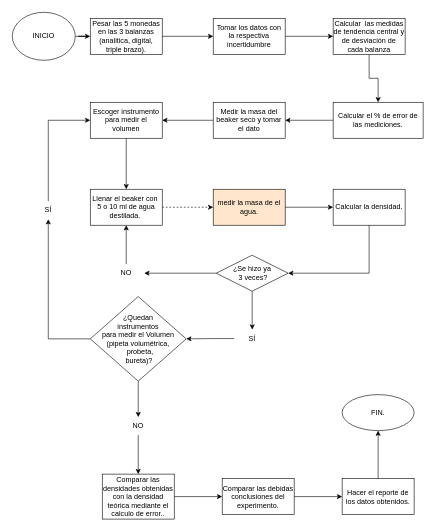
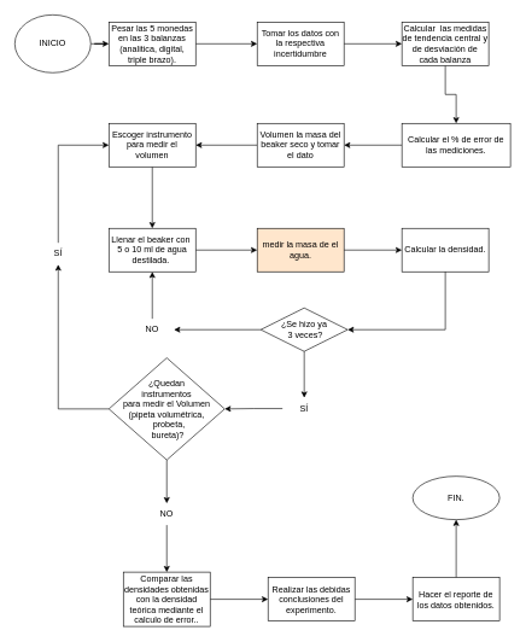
  <mxCell id="0" />
  <mxCell id="1" parent="0" />
  <mxCell id="2" value="" style="edgeStyle=orthogonalEdgeStyle;rounded=0;orthogonalLoop=1;jettySize=auto;html=1;" edge="1" parent="1" source="3" target="5"><mxGeometry relative="1" as="geometry" /></mxCell>
  <mxCell id="3" value="Pesar las 5 monedas en las 3 balanzas (analitica, digital, triple brazo)." style="rounded=0;whiteSpace=wrap;html=1;" vertex="1" parent="1"><mxGeometry x="150" y="30" width="120" height="60" as="geometry" /></mxCell>
  <mxCell id="4" value="" style="edgeStyle=orthogonalEdgeStyle;rounded=0;orthogonalLoop=1;jettySize=auto;html=1;" edge="1" parent="1" source="5" target="7"><mxGeometry relative="1" as="geometry" /></mxCell>
  <mxCell id="5" value="Tomar los datos con la respectiva incertidumbre" style="whiteSpace=wrap;html=1;rounded=0;" vertex="1" parent="1"><mxGeometry x="355" y="30" width="120" height="60" as="geometry" /></mxCell>
  <mxCell id="6" value="" style="edgeStyle=orthogonalEdgeStyle;rounded=0;orthogonalLoop=1;jettySize=auto;html=1;" edge="1" parent="1" source="7" target="9"><mxGeometry relative="1" as="geometry" /></mxCell>
  <mxCell id="7" value="Calcular&amp;nbsp; las medidas de tendencia central y de desviación de cada balanza" style="whiteSpace=wrap;html=1;rounded=0;" vertex="1" parent="1"><mxGeometry x="555" y="30" width="120" height="60" as="geometry" /></mxCell>
  <mxCell id="8" value="" style="edgeStyle=orthogonalEdgeStyle;rounded=0;orthogonalLoop=1;jettySize=auto;html=1;" edge="1" parent="1" source="9" target="11"><mxGeometry relative="1" as="geometry" /></mxCell>
  <mxCell id="9" value="Calcular el % de error de las mediciones." style="whiteSpace=wrap;html=1;rounded=0;" vertex="1" parent="1"><mxGeometry x="555" y="170" width="150" height="60" as="geometry" /></mxCell>
  <mxCell id="10" value="" style="edgeStyle=orthogonalEdgeStyle;rounded=0;orthogonalLoop=1;jettySize=auto;html=1;" edge="1" parent="1" source="11" target="18"><mxGeometry relative="1" as="geometry" /></mxCell>
- <mxCell id="11" value="Medir la masa del beaker seco y tomar el dato" style="whiteSpace=wrap;html=1;rounded=0;" vertex="1" parent="1"><mxGeometry x="355" y="170" width="120" height="60" as="geometry" /></mxCell>
- <mxCell id="12" value="" style="edgeStyle=orthogonalEdgeStyle;rounded=0;orthogonalLoop=1;jettySize=auto;html=1;exitX=1;exitY=0.5;exitDx=0;exitDy=0;dashed=1;" edge="1" parent="1" source="13" target="15"><mxGeometry relative="1" as="geometry" /></mxCell>
+ <mxCell id="11" value="Volumen la masa del beaker seco y tomar el dato" style="whiteSpace=wrap;html=1;rounded=0;" vertex="1" parent="1"><mxGeometry x="355" y="170" width="120" height="60" as="geometry" /></mxCell>
+ <mxCell id="12" value="" style="edgeStyle=orthogonalEdgeStyle;rounded=0;orthogonalLoop=1;jettySize=auto;html=1;exitX=1;exitY=0.5;exitDx=0;exitDy=0;" edge="1" parent="1" source="13" target="15"><mxGeometry relative="1" as="geometry" /></mxCell>
  <mxCell id="13" value="Llenar el beaker con&amp;nbsp; 5 o 10 ml de agua destilada.&amp;nbsp;" style="whiteSpace=wrap;html=1;rounded=0;" vertex="1" parent="1"><mxGeometry x="150" y="315" width="120" height="60" as="geometry" /></mxCell>
  <mxCell id="14" value="" style="edgeStyle=orthogonalEdgeStyle;rounded=0;orthogonalLoop=1;jettySize=auto;html=1;" edge="1" parent="1" source="15" target="16"><mxGeometry relative="1" as="geometry" /></mxCell>
  <mxCell id="15" value="medir la masa de el agua." style="whiteSpace=wrap;html=1;rounded=0;fillColor=#ffe6cc;" vertex="1" parent="1"><mxGeometry x="355" y="315" width="120" height="60" as="geometry" /></mxCell>
  <mxCell id="16" value="Calcular la densidad." style="whiteSpace=wrap;html=1;rounded=0;" vertex="1" parent="1"><mxGeometry x="555" y="315" width="120" height="60" as="geometry" /></mxCell>
  <mxCell id="17" value="" style="edgeStyle=orthogonalEdgeStyle;rounded=0;orthogonalLoop=1;jettySize=auto;html=1;" edge="1" parent="1" source="18" target="13"><mxGeometry relative="1" as="geometry" /></mxCell>
  <mxCell id="18" value="Escoger instrumento para medir el volumen" style="whiteSpace=wrap;html=1;rounded=0;" vertex="1" parent="1"><mxGeometry x="150" y="170" width="120" height="60" as="geometry" /></mxCell>
  <mxCell id="19" value="" style="edgeStyle=orthogonalEdgeStyle;rounded=0;orthogonalLoop=1;jettySize=auto;html=1;exitX=0.5;exitY=1;exitDx=0;exitDy=0;entryX=1;entryY=0.5;entryDx=0;entryDy=0;" edge="1" parent="1" source="16" target="22"><mxGeometry relative="1" as="geometry"><mxPoint x="485" y="355" as="sourcePoint" /><mxPoint x="220" y="405" as="targetPoint" /><Array as="points"><mxPoint x="615" y="455" /></Array></mxGeometry></mxCell>
  <mxCell id="20" value="" style="edgeStyle=orthogonalEdgeStyle;rounded=0;orthogonalLoop=1;jettySize=auto;html=1;" edge="1" parent="1" source="22" target="24"><mxGeometry relative="1" as="geometry" /></mxCell>
  <mxCell id="21" value="" style="edgeStyle=orthogonalEdgeStyle;rounded=0;orthogonalLoop=1;jettySize=auto;html=1;" edge="1" parent="1" source="22" target="26"><mxGeometry relative="1" as="geometry" /></mxCell>
  <mxCell id="22" value="¿Se hizo ya&lt;br&gt;&amp;nbsp;3 veces?" style="rhombus;whiteSpace=wrap;html=1;" vertex="1" parent="1"><mxGeometry x="360" y="425" width="120" height="60" as="geometry" /></mxCell>
  <mxCell id="23" value="" style="edgeStyle=orthogonalEdgeStyle;rounded=0;orthogonalLoop=1;jettySize=auto;html=1;" edge="1" parent="1" source="24" target="29"><mxGeometry relative="1" as="geometry" /></mxCell>
  <mxCell id="24" value="SÍ" style="text;html=1;strokeColor=none;fillColor=none;align=center;verticalAlign=middle;whiteSpace=wrap;rounded=0;" vertex="1" parent="1"><mxGeometry x="390" y="549" width="60" height="30" as="geometry" /></mxCell>
  <mxCell id="25" value="" style="edgeStyle=orthogonalEdgeStyle;rounded=0;orthogonalLoop=1;jettySize=auto;html=1;" edge="1" parent="1" source="26" target="13"><mxGeometry relative="1" as="geometry" /></mxCell>
  <mxCell id="26" value="NO" style="text;html=1;strokeColor=none;fillColor=none;align=center;verticalAlign=middle;whiteSpace=wrap;rounded=0;" vertex="1" parent="1"><mxGeometry x="180" y="440" width="60" height="30" as="geometry" /></mxCell>
  <mxCell id="27" value="" style="edgeStyle=orthogonalEdgeStyle;rounded=0;orthogonalLoop=1;jettySize=auto;html=1;" edge="1" parent="1" source="29" target="31"><mxGeometry relative="1" as="geometry" /></mxCell>
  <mxCell id="28" value="" style="edgeStyle=orthogonalEdgeStyle;rounded=0;orthogonalLoop=1;jettySize=auto;html=1;" edge="1" parent="1" source="29" target="33"><mxGeometry relative="1" as="geometry" /></mxCell>
  <mxCell id="29" value="¿Quedan &lt;br&gt;instrumentos &lt;br&gt;para medir el Volumen &lt;br&gt;(&lt;span style=&quot;background-color: initial;&quot;&gt;pipeta volumétrica,&lt;br&gt;&amp;nbsp;&amp;nbsp;&lt;/span&gt;&lt;span style=&quot;background-color: initial;&quot;&gt;probeta,&lt;br&gt;&amp;nbsp;bureta&lt;/span&gt;)?" style="rhombus;whiteSpace=wrap;html=1;" vertex="1" parent="1"><mxGeometry x="150" y="494" width="160" height="141" as="geometry" /></mxCell>
  <mxCell id="30" value="" style="edgeStyle=orthogonalEdgeStyle;rounded=0;orthogonalLoop=1;jettySize=auto;html=1;entryX=0;entryY=0.5;entryDx=0;entryDy=0;" edge="1" parent="1" source="31" target="18"><mxGeometry relative="1" as="geometry"><mxPoint x="80" y="445" as="targetPoint" /><Array as="points"><mxPoint x="80" y="200" /></Array></mxGeometry></mxCell>
  <mxCell id="31" value="SÍ" style="text;html=1;strokeColor=none;fillColor=none;align=center;verticalAlign=middle;whiteSpace=wrap;rounded=0;" vertex="1" parent="1"><mxGeometry x="50" y="335" width="60" height="30" as="geometry" /></mxCell>
  <mxCell id="32" value="" style="edgeStyle=orthogonalEdgeStyle;rounded=0;orthogonalLoop=1;jettySize=auto;html=1;" edge="1" parent="1" source="33" target="37"><mxGeometry relative="1" as="geometry" /></mxCell>
  <mxCell id="33" value="NO" style="text;html=1;strokeColor=none;fillColor=none;align=center;verticalAlign=middle;whiteSpace=wrap;rounded=0;" vertex="1" parent="1"><mxGeometry x="200" y="695" width="60" height="30" as="geometry" /></mxCell>
  <mxCell id="34" value="" style="edgeStyle=orthogonalEdgeStyle;rounded=0;orthogonalLoop=1;jettySize=auto;html=1;" edge="1" parent="1" source="35" target="3"><mxGeometry relative="1" as="geometry" /></mxCell>
  <mxCell id="35" value="INICIO" style="ellipse;whiteSpace=wrap;html=1;aspect=fixed;" vertex="1" parent="1"><mxGeometry x="20" y="20" width="105" height="80" as="geometry" /></mxCell>
  <mxCell id="36" value="" style="edgeStyle=orthogonalEdgeStyle;rounded=0;orthogonalLoop=1;jettySize=auto;html=1;" edge="1" parent="1" source="37" target="39"><mxGeometry relative="1" as="geometry" /></mxCell>
  <mxCell id="37" value="Comparar las densidades obtenidas con la densidad teórica mediante el calculo de error.." style="whiteSpace=wrap;html=1;" vertex="1" parent="1"><mxGeometry x="170" y="790" width="120" height="75" as="geometry" /></mxCell>
  <mxCell id="38" value="" style="edgeStyle=orthogonalEdgeStyle;rounded=0;orthogonalLoop=1;jettySize=auto;html=1;" edge="1" parent="1" source="39" target="41"><mxGeometry relative="1" as="geometry" /></mxCell>
- <mxCell id="39" value="Comparar las debidas conclusiones del experimento." style="whiteSpace=wrap;html=1;" vertex="1" parent="1"><mxGeometry x="370" y="797.5" width="120" height="60" as="geometry" /></mxCell>
+ <mxCell id="39" value="Realizar las debidas conclusiones del experimento." style="whiteSpace=wrap;html=1;" vertex="1" parent="1"><mxGeometry x="370" y="797.5" width="120" height="60" as="geometry" /></mxCell>
  <mxCell id="40" value="" style="edgeStyle=orthogonalEdgeStyle;rounded=0;orthogonalLoop=1;jettySize=auto;html=1;" edge="1" parent="1" source="41" target="42"><mxGeometry relative="1" as="geometry" /></mxCell>
  <mxCell id="41" value="Hacer el reporte de los datos obtenidos." style="whiteSpace=wrap;html=1;" vertex="1" parent="1"><mxGeometry x="570" y="797.5" width="120" height="60" as="geometry" /></mxCell>
  <mxCell id="42" value="FIN." style="ellipse;whiteSpace=wrap;html=1;" vertex="1" parent="1"><mxGeometry x="570" y="657.5" width="120" height="60" as="geometry" /></mxCell>
